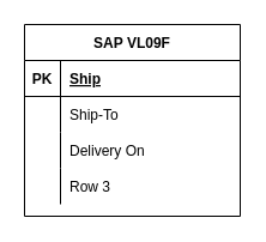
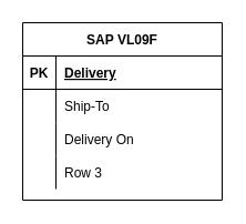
  <mxCell id="0" />
  <mxCell id="1" parent="0" />
  <mxCell id="2" value="SAP VL09F" style="shape=table;startSize=30;container=1;collapsible=1;childLayout=tableLayout;fixedRows=1;rowLines=0;fontStyle=1;align=center;resizeLast=1;" vertex="1" parent="1"><mxGeometry x="20" y="20" width="180" height="160" as="geometry" /></mxCell>
  <mxCell id="3" value="" style="shape=partialRectangle;collapsible=0;dropTarget=0;pointerEvents=0;fillColor=none;top=0;left=0;bottom=1;right=0;points=[[0,0.5],[1,0.5]];portConstraint=eastwest;" vertex="1" parent="2"><mxGeometry y="30" width="180" height="30" as="geometry" /></mxCell>
  <mxCell id="4" value="PK" style="shape=partialRectangle;connectable=0;fillColor=none;top=0;left=0;bottom=0;right=0;fontStyle=1;overflow=hidden;" vertex="1" parent="3"><mxGeometry width="30" height="30" as="geometry"><mxRectangle width="30" height="30" as="alternateBounds" /></mxGeometry></mxCell>
- <mxCell id="5" value="Ship" style="shape=partialRectangle;connectable=0;fillColor=none;top=0;left=0;bottom=0;right=0;align=left;spacingLeft=6;fontStyle=5;overflow=hidden;" vertex="1" parent="3"><mxGeometry x="30" width="150" height="30" as="geometry"><mxRectangle width="150" height="30" as="alternateBounds" /></mxGeometry></mxCell>
+ <mxCell id="5" value="Delivery" style="shape=partialRectangle;connectable=0;fillColor=none;top=0;left=0;bottom=0;right=0;align=left;spacingLeft=6;fontStyle=5;overflow=hidden;" vertex="1" parent="3"><mxGeometry x="30" width="150" height="30" as="geometry"><mxRectangle width="150" height="30" as="alternateBounds" /></mxGeometry></mxCell>
  <mxCell id="6" value="" style="shape=partialRectangle;collapsible=0;dropTarget=0;pointerEvents=0;fillColor=none;top=0;left=0;bottom=0;right=0;points=[[0,0.5],[1,0.5]];portConstraint=eastwest;" vertex="1" parent="2"><mxGeometry y="60" width="180" height="30" as="geometry" /></mxCell>
  <mxCell id="7" value="" style="shape=partialRectangle;connectable=0;fillColor=none;top=0;left=0;bottom=0;right=0;editable=1;overflow=hidden;" vertex="1" parent="6"><mxGeometry width="30" height="30" as="geometry"><mxRectangle width="30" height="30" as="alternateBounds" /></mxGeometry></mxCell>
  <mxCell id="8" value="Ship-To" style="shape=partialRectangle;connectable=0;fillColor=none;top=0;left=0;bottom=0;right=0;align=left;spacingLeft=6;overflow=hidden;" vertex="1" parent="6"><mxGeometry x="30" width="150" height="30" as="geometry"><mxRectangle width="150" height="30" as="alternateBounds" /></mxGeometry></mxCell>
  <mxCell id="9" value="" style="shape=partialRectangle;collapsible=0;dropTarget=0;pointerEvents=0;fillColor=none;top=0;left=0;bottom=0;right=0;points=[[0,0.5],[1,0.5]];portConstraint=eastwest;" vertex="1" parent="2"><mxGeometry y="90" width="180" height="30" as="geometry" /></mxCell>
  <mxCell id="10" value="" style="shape=partialRectangle;connectable=0;fillColor=none;top=0;left=0;bottom=0;right=0;editable=1;overflow=hidden;" vertex="1" parent="9"><mxGeometry width="30" height="30" as="geometry"><mxRectangle width="30" height="30" as="alternateBounds" /></mxGeometry></mxCell>
  <mxCell id="11" value="Delivery On" style="shape=partialRectangle;connectable=0;fillColor=none;top=0;left=0;bottom=0;right=0;align=left;spacingLeft=6;overflow=hidden;" vertex="1" parent="9"><mxGeometry x="30" width="150" height="30" as="geometry"><mxRectangle width="150" height="30" as="alternateBounds" /></mxGeometry></mxCell>
  <mxCell id="12" value="" style="shape=partialRectangle;collapsible=0;dropTarget=0;pointerEvents=0;fillColor=none;top=0;left=0;bottom=0;right=0;points=[[0,0.5],[1,0.5]];portConstraint=eastwest;" vertex="1" parent="2"><mxGeometry y="120" width="180" height="30" as="geometry" /></mxCell>
  <mxCell id="13" value="" style="shape=partialRectangle;connectable=0;fillColor=none;top=0;left=0;bottom=0;right=0;editable=1;overflow=hidden;" vertex="1" parent="12"><mxGeometry width="30" height="30" as="geometry"><mxRectangle width="30" height="30" as="alternateBounds" /></mxGeometry></mxCell>
  <mxCell id="14" value="Row 3" style="shape=partialRectangle;connectable=0;fillColor=none;top=0;left=0;bottom=0;right=0;align=left;spacingLeft=6;overflow=hidden;" vertex="1" parent="12"><mxGeometry x="30" width="150" height="30" as="geometry"><mxRectangle width="150" height="30" as="alternateBounds" /></mxGeometry></mxCell>
